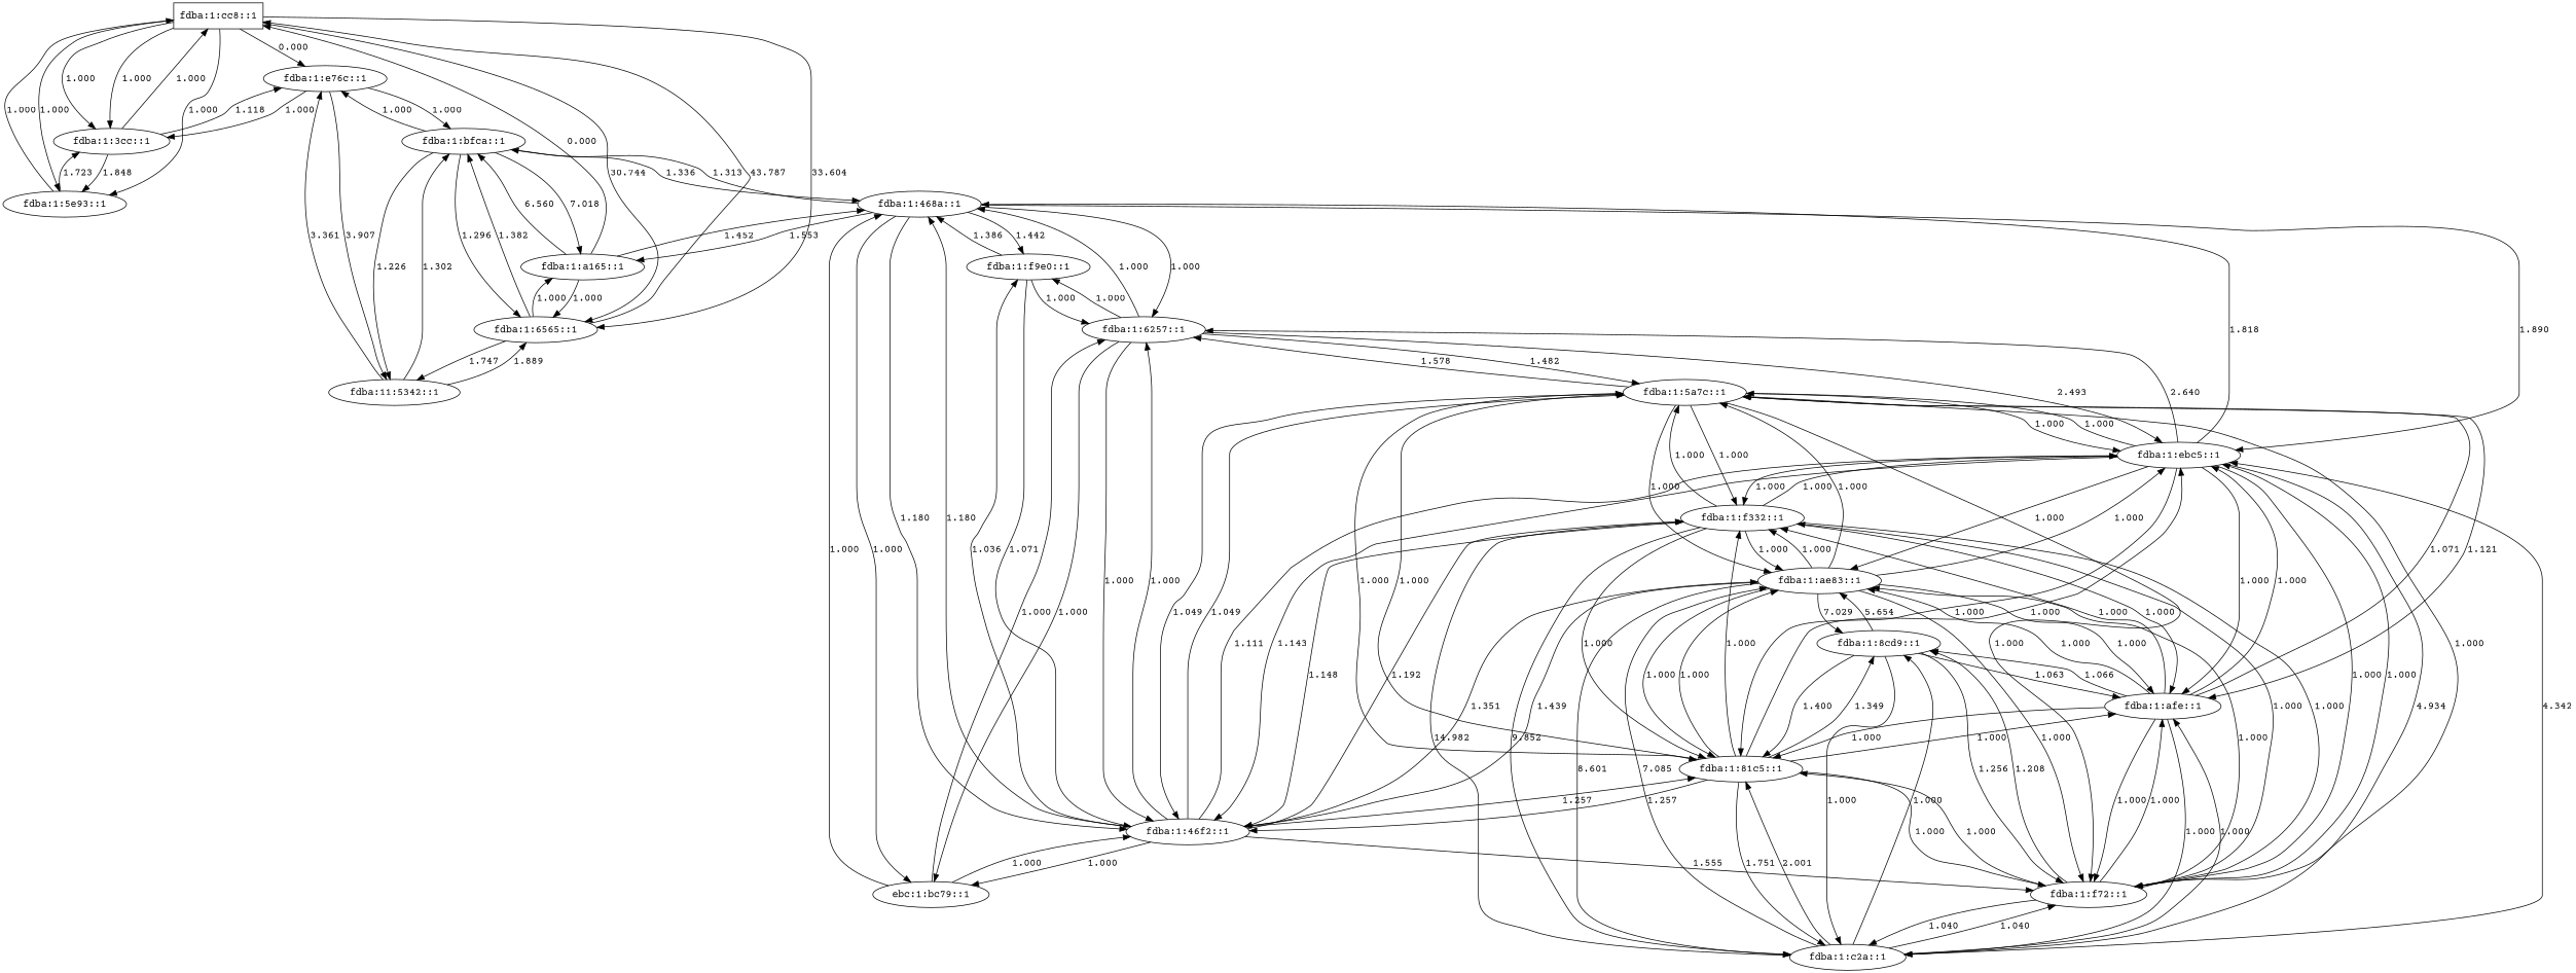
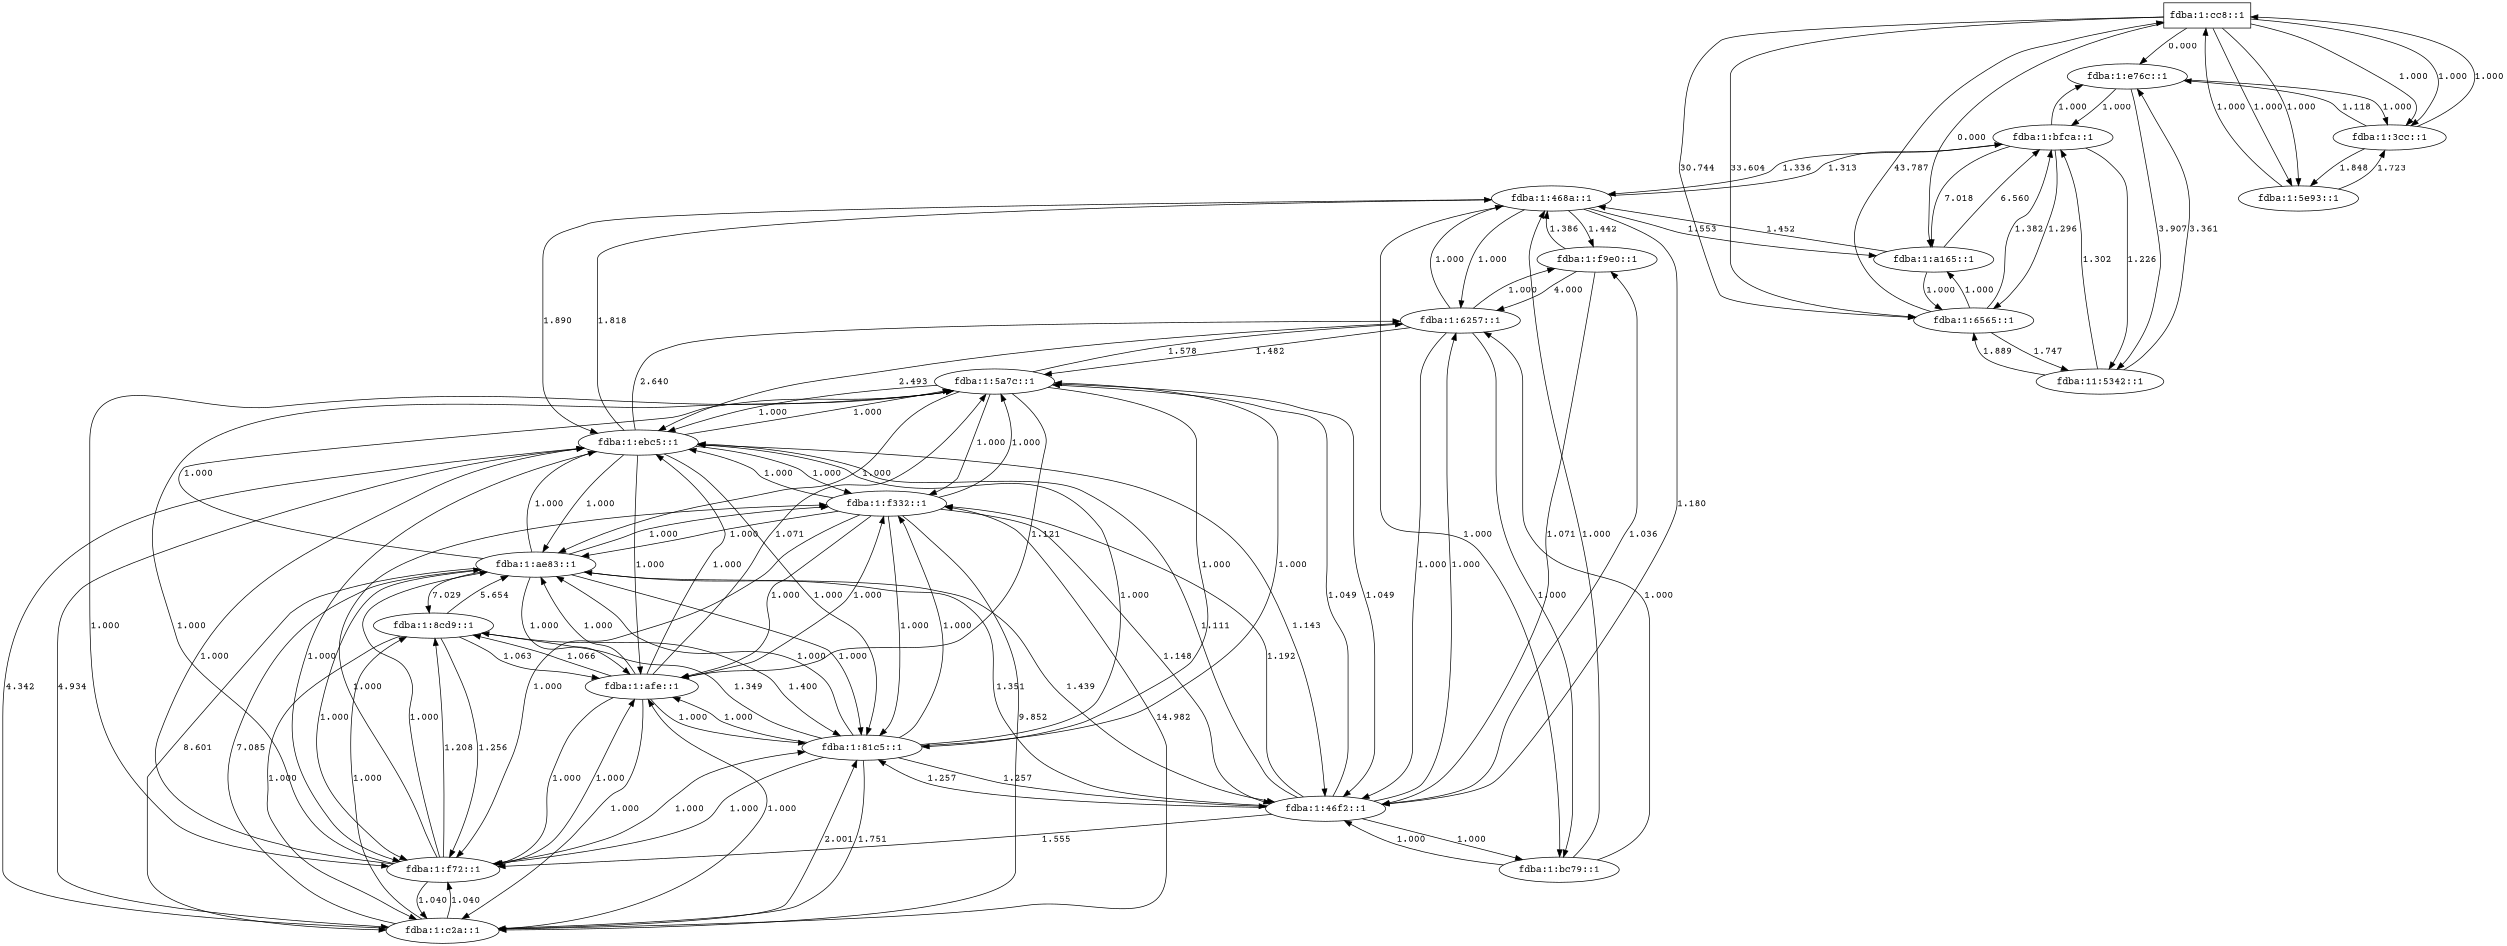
  digraph {
    fontname="Courier Prime"
    node [fontname="Courier Prime"]
    edge [fontname="Courier Prime"]
    "fdba:1:cc8::1" [shape=box]
    "fdba:1:e76c::1"
    "fdba:1:3cc::1"
    "fdba:1:6565::1"
    "fdba:1:5e93::1"
    "fdba:1:a165::1"
    "fdba:1:bfca::1"
    "fdba:11:5342::1"
    "fdba:1:468a::1"
    "fdba:1:ebc5::1"
    "fdba:1:46f2::1"
    "fdba:1:6257::1"
-   "fdba:1:bc79::1" [label="ebc:1:bc79::1"]
+   "fdba:1:bc79::1"
    "fdba:1:f9e0::1"
    "fdba:1:afe::1"
    "fdba:1:c2a::1"
    "fdba:1:f72::1"
    "fdba:1:5a7c::1"
    "fdba:1:81c5::1"
    "fdba:1:8cd9::1"
    "fdba:1:ae83::1"
    "fdba:1:f332::1"
    "fdba:1:cc8::1" -> "fdba:1:e76c::1" [label=0.000 style=solid]
    "fdba:1:cc8::1" -> "fdba:1:3cc::1" [label=1.000 style=solid]
    "fdba:1:cc8::1" -> "fdba:1:3cc::1" [label=1.000]
    "fdba:1:cc8::1" -> "fdba:1:6565::1" [label=30.744 style=solid]
    "fdba:1:cc8::1" -> "fdba:1:6565::1" [label=33.604]
    "fdba:1:cc8::1" -> "fdba:1:5e93::1" [label=1.000 style=solid]
    "fdba:1:cc8::1" -> "fdba:1:5e93::1" [label=1.000]
-   "fdba:1:a165::1" -> "fdba:1:cc8::1" [label=0.000 style=solid]
+   "fdba:1:cc8::1" -> "fdba:1:a165::1" [label=0.000 style=solid]
    "fdba:1:e76c::1" -> "fdba:1:3cc::1" [label=1.000]
    "fdba:1:e76c::1" -> "fdba:1:bfca::1" [label=1.000]
    "fdba:1:e76c::1" -> "fdba:11:5342::1" [label=3.907]
    "fdba:1:3cc::1" -> "fdba:1:cc8::1" [label=1.000]
    "fdba:1:3cc::1" -> "fdba:1:e76c::1" [label=1.118]
    "fdba:1:3cc::1" -> "fdba:1:5e93::1" [label=1.848]
    "fdba:1:6565::1" -> "fdba:1:cc8::1" [label=43.787]
    "fdba:1:6565::1" -> "fdba:1:a165::1" [label=1.000]
    "fdba:1:6565::1" -> "fdba:1:bfca::1" [label=1.382]
    "fdba:1:6565::1" -> "fdba:11:5342::1" [label=1.747]
    "fdba:1:5e93::1" -> "fdba:1:cc8::1" [label=1.000]
    "fdba:1:5e93::1" -> "fdba:1:3cc::1" [label=1.723]
    "fdba:1:a165::1" -> "fdba:1:6565::1" [label=1.000]
    "fdba:1:a165::1" -> "fdba:1:bfca::1" [label=6.560]
    "fdba:1:a165::1" -> "fdba:1:468a::1" [label=1.452]
    "fdba:1:bfca::1" -> "fdba:1:e76c::1" [label=1.000]
    "fdba:1:bfca::1" -> "fdba:1:6565::1" [label=1.296]
    "fdba:1:bfca::1" -> "fdba:1:a165::1" [label=7.018]
    "fdba:1:bfca::1" -> "fdba:11:5342::1" [label=1.226]
    "fdba:1:bfca::1" -> "fdba:1:468a::1" [label=1.336]
    "fdba:11:5342::1" -> "fdba:1:e76c::1" [label=3.361]
    "fdba:11:5342::1" -> "fdba:1:6565::1" [label=1.889]
    "fdba:11:5342::1" -> "fdba:1:bfca::1" [label=1.302]
    "fdba:1:468a::1" -> "fdba:1:a165::1" [label=1.553]
    "fdba:1:468a::1" -> "fdba:1:bfca::1" [label=1.313]
    "fdba:1:468a::1" -> "fdba:1:ebc5::1" [label=1.890]
    "fdba:1:468a::1" -> "fdba:1:46f2::1" [label=1.180]
    "fdba:1:468a::1" -> "fdba:1:6257::1" [label=1.000]
    "fdba:1:468a::1" -> "fdba:1:bc79::1" [label=1.000]
    "fdba:1:468a::1" -> "fdba:1:f9e0::1" [label=1.442]
    "fdba:1:ebc5::1" -> "fdba:1:468a::1" [label=1.818]
    "fdba:1:ebc5::1" -> "fdba:1:46f2::1" [label=1.143]
    "fdba:1:ebc5::1" -> "fdba:1:6257::1" [label=2.640]
    "fdba:1:ebc5::1" -> "fdba:1:afe::1" [label=1.000]
    "fdba:1:ebc5::1" -> "fdba:1:c2a::1" [label=4.934]
    "fdba:1:ebc5::1" -> "fdba:1:f72::1" [label=1.000]
    "fdba:1:ebc5::1" -> "fdba:1:5a7c::1" [label=1.000]
    "fdba:1:ebc5::1" -> "fdba:1:81c5::1" [label=1.000]
    "fdba:1:ebc5::1" -> "fdba:1:ae83::1" [label=1.000]
    "fdba:1:ebc5::1" -> "fdba:1:f332::1" [label=1.000]
-   "fdba:1:46f2::1" -> "fdba:1:468a::1" [label=1.180]
    "fdba:1:46f2::1" -> "fdba:1:ebc5::1" [label=1.111]
    "fdba:1:46f2::1" -> "fdba:1:6257::1" [label=1.000]
    "fdba:1:46f2::1" -> "fdba:1:bc79::1" [label=1.000]
    "fdba:1:46f2::1" -> "fdba:1:f9e0::1" [label=1.036]
    "fdba:1:46f2::1" -> "fdba:1:f72::1" [label=1.555]
    "fdba:1:46f2::1" -> "fdba:1:5a7c::1" [label=1.049]
    "fdba:1:46f2::1" -> "fdba:1:81c5::1" [label=1.257]
    "fdba:1:46f2::1" -> "fdba:1:ae83::1" [label=1.351]
    "fdba:1:46f2::1" -> "fdba:1:f332::1" [label=1.192]
    "fdba:1:6257::1" -> "fdba:1:468a::1" [label=1.000]
    "fdba:1:6257::1" -> "fdba:1:ebc5::1" [label=2.493]
    "fdba:1:6257::1" -> "fdba:1:46f2::1" [label=1.000]
    "fdba:1:6257::1" -> "fdba:1:bc79::1" [label=1.000]
    "fdba:1:6257::1" -> "fdba:1:f9e0::1" [label=1.000]
    "fdba:1:6257::1" -> "fdba:1:5a7c::1" [label=1.482]
    "fdba:1:bc79::1" -> "fdba:1:468a::1" [label=1.000]
    "fdba:1:bc79::1" -> "fdba:1:46f2::1" [label=1.000]
    "fdba:1:bc79::1" -> "fdba:1:6257::1" [label=1.000]
    "fdba:1:f9e0::1" -> "fdba:1:468a::1" [label=1.386]
    "fdba:1:f9e0::1" -> "fdba:1:46f2::1" [label=1.071]
-   "fdba:1:f9e0::1" -> "fdba:1:6257::1" [label=1.000]
+   "fdba:1:f9e0::1" -> "fdba:1:6257::1" [label=4.000]
    "fdba:1:afe::1" -> "fdba:1:ebc5::1" [label=1.000]
    "fdba:1:afe::1" -> "fdba:1:c2a::1" [label=1.000]
    "fdba:1:afe::1" -> "fdba:1:f72::1" [label=1.000]
    "fdba:1:afe::1" -> "fdba:1:5a7c::1" [label=1.071]
    "fdba:1:afe::1" -> "fdba:1:81c5::1" [label=1.000]
    "fdba:1:afe::1" -> "fdba:1:8cd9::1" [label=1.066]
    "fdba:1:afe::1" -> "fdba:1:ae83::1" [label=1.000]
    "fdba:1:afe::1" -> "fdba:1:f332::1" [label=1.000]
    "fdba:1:c2a::1" -> "fdba:1:ebc5::1" [label=4.342]
    "fdba:1:c2a::1" -> "fdba:1:afe::1" [label=1.000]
    "fdba:1:c2a::1" -> "fdba:1:f72::1" [label=1.040]
    "fdba:1:c2a::1" -> "fdba:1:81c5::1" [label=2.001]
    "fdba:1:c2a::1" -> "fdba:1:8cd9::1" [label=1.000]
    "fdba:1:c2a::1" -> "fdba:1:ae83::1" [label=7.085]
    "fdba:1:c2a::1" -> "fdba:1:f332::1" [label=14.982]
    "fdba:1:f72::1" -> "fdba:1:ebc5::1" [label=1.000]
    "fdba:1:f72::1" -> "fdba:1:afe::1" [label=1.000]
    "fdba:1:f72::1" -> "fdba:1:c2a::1" [label=1.040]
    "fdba:1:f72::1" -> "fdba:1:5a7c::1" [label=1.000]
    "fdba:1:f72::1" -> "fdba:1:81c5::1" [label=1.000]
    "fdba:1:f72::1" -> "fdba:1:8cd9::1" [label=1.208]
    "fdba:1:f72::1" -> "fdba:1:ae83::1" [label=1.000]
    "fdba:1:f72::1" -> "fdba:1:f332::1" [label=1.000]
    "fdba:1:5a7c::1" -> "fdba:1:ebc5::1" [label=1.000]
    "fdba:1:5a7c::1" -> "fdba:1:46f2::1" [label=1.049]
    "fdba:1:5a7c::1" -> "fdba:1:6257::1" [label=1.578]
    "fdba:1:5a7c::1" -> "fdba:1:afe::1" [label=1.121]
    "fdba:1:5a7c::1" -> "fdba:1:f72::1" [label=1.000]
    "fdba:1:5a7c::1" -> "fdba:1:81c5::1" [label=1.000]
    "fdba:1:5a7c::1" -> "fdba:1:ae83::1" [label=1.000]
    "fdba:1:5a7c::1" -> "fdba:1:f332::1" [label=1.000]
    "fdba:1:81c5::1" -> "fdba:1:ebc5::1" [label=1.000]
    "fdba:1:81c5::1" -> "fdba:1:46f2::1" [label=1.257]
    "fdba:1:81c5::1" -> "fdba:1:afe::1" [label=1.000]
    "fdba:1:81c5::1" -> "fdba:1:c2a::1" [label=1.751]
    "fdba:1:81c5::1" -> "fdba:1:f72::1" [label=1.000]
    "fdba:1:81c5::1" -> "fdba:1:5a7c::1" [label=1.000]
    "fdba:1:81c5::1" -> "fdba:1:8cd9::1" [label=1.349]
    "fdba:1:81c5::1" -> "fdba:1:ae83::1" [label=1.000]
    "fdba:1:81c5::1" -> "fdba:1:f332::1" [label=1.000]
    "fdba:1:8cd9::1" -> "fdba:1:afe::1" [label=1.063]
    "fdba:1:8cd9::1" -> "fdba:1:c2a::1" [label=1.000]
    "fdba:1:8cd9::1" -> "fdba:1:f72::1" [label=1.256]
    "fdba:1:8cd9::1" -> "fdba:1:81c5::1" [label=1.400]
    "fdba:1:8cd9::1" -> "fdba:1:ae83::1" [label=5.654]
    "fdba:1:ae83::1" -> "fdba:1:ebc5::1" [label=1.000]
    "fdba:1:ae83::1" -> "fdba:1:46f2::1" [label=1.439]
    "fdba:1:ae83::1" -> "fdba:1:afe::1" [label=1.000]
    "fdba:1:ae83::1" -> "fdba:1:c2a::1" [label=8.601]
    "fdba:1:ae83::1" -> "fdba:1:f72::1" [label=1.000]
    "fdba:1:ae83::1" -> "fdba:1:5a7c::1" [label=1.000]
    "fdba:1:ae83::1" -> "fdba:1:81c5::1" [label=1.000]
    "fdba:1:ae83::1" -> "fdba:1:8cd9::1" [label=7.029]
    "fdba:1:ae83::1" -> "fdba:1:f332::1" [label=1.000]
    "fdba:1:f332::1" -> "fdba:1:ebc5::1" [label=1.000]
    "fdba:1:f332::1" -> "fdba:1:46f2::1" [label=1.148]
    "fdba:1:f332::1" -> "fdba:1:afe::1" [label=1.000]
    "fdba:1:f332::1" -> "fdba:1:c2a::1" [label=9.852]
    "fdba:1:f332::1" -> "fdba:1:f72::1" [label=1.000]
    "fdba:1:f332::1" -> "fdba:1:5a7c::1" [label=1.000]
    "fdba:1:f332::1" -> "fdba:1:81c5::1" [label=1.000]
    "fdba:1:f332::1" -> "fdba:1:ae83::1" [label=1.000]
  }
